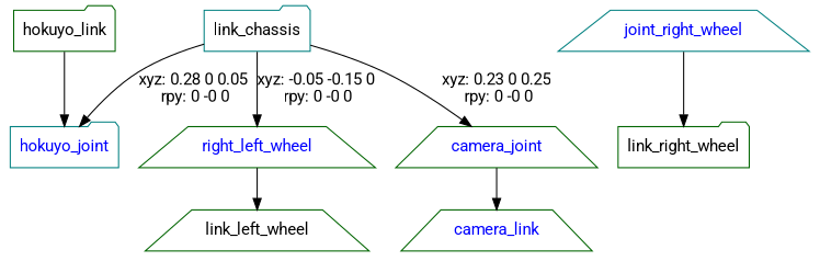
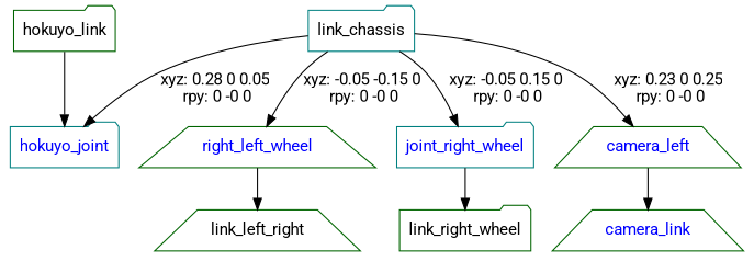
  digraph {
    fontname=Roboto
    node [color=darkgreen fontname=Roboto shape=folder fontcolor=blue]
    edge [fontname=Roboto]
    n1 [color=teal label=link_chassis fontcolor=""]
-   camera_joint [shape=trapezium]
+   camera_joint [shape=trapezium label=camera_left]
    hokuyo_joint [color=teal]
    n4 [label=right_left_wheel shape=trapezium]
-   joint_right_wheel [color=teal shape=trapezium]
+   joint_right_wheel [color=teal]
    n6 [label=camera_link shape=trapezium]
-   n7 [label=link_left_wheel shape=trapezium fontcolor=""]
+   n7 [label=link_left_right shape=trapezium fontcolor=""]
    n8 [label=link_right_wheel fontcolor=""]
    n9 [label=hokuyo_link fontcolor=""]
    n1 -> camera_joint [label="xyz: 0.23 0 0.25 \nrpy: 0 -0 0"]
    n1 -> hokuyo_joint [label="xyz: 0.28 0 0.05 \nrpy: 0 -0 0"]
    n1 -> n4 [label="xyz: -0.05 -0.15 0 \nrpy: 0 -0 0"]
+   n1 -> joint_right_wheel [label="xyz: -0.05 0.15 0 \nrpy: 0 -0 0"]
    camera_joint -> n6
    n4 -> n7
    joint_right_wheel -> n8
    n9 -> hokuyo_joint
  }
